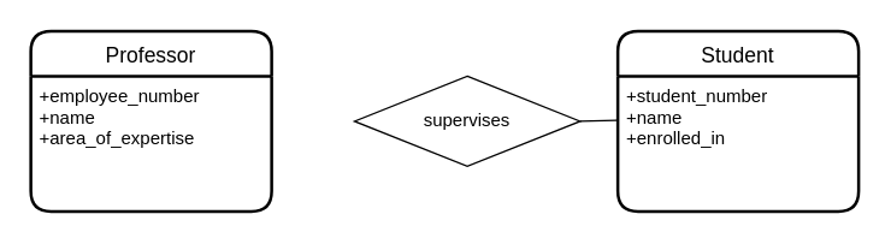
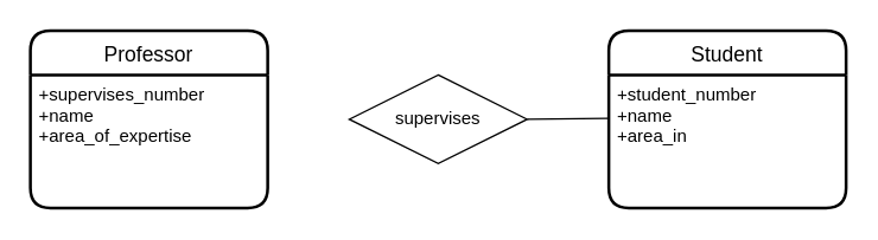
  <mxCell id="0" />
  <mxCell id="1" parent="0" />
  <mxCell id="2" style="edgeStyle=none;rounded=0;orthogonalLoop=1;jettySize=auto;html=1;exitX=1;exitY=0.5;exitDx=0;exitDy=0;entryX=0.001;entryY=0.326;entryDx=0;entryDy=0;entryPerimeter=0;startArrow=none;startFill=0;endArrow=none;endFill=0;" parent="1" source="3" target="5" edge="1"><mxGeometry relative="1" as="geometry" /></mxCell>
- <mxCell id="3" value="supervises" style="shape=rhombus;perimeter=rhombusPerimeter;whiteSpace=wrap;html=1;align=center;" parent="1" vertex="1"><mxGeometry x="235" y="50" width="150" height="60" as="geometry" /></mxCell>
+ <mxCell id="3" value="supervises" style="shape=rhombus;perimeter=rhombusPerimeter;whiteSpace=wrap;html=1;align=center;" parent="1" vertex="1"><mxGeometry x="235" y="50" width="120" height="60" as="geometry" /></mxCell>
  <mxCell id="4" value="Student" style="swimlane;childLayout=stackLayout;horizontal=1;startSize=30;horizontalStack=0;rounded=1;fontSize=14;fontStyle=0;strokeWidth=2;resizeParent=0;resizeLast=1;shadow=0;dashed=0;align=center;" parent="1" vertex="1"><mxGeometry x="410" y="20" width="160" height="120" as="geometry" /></mxCell>
- <mxCell id="5" value="+student_number&#10;+name&#10;+enrolled_in" style="align=left;strokeColor=none;fillColor=none;spacingLeft=4;fontSize=12;verticalAlign=top;resizable=0;rotatable=0;part=1;" parent="4" vertex="1"><mxGeometry y="30" width="160" height="90" as="geometry" /></mxCell>
+ <mxCell id="5" value="+student_number&#10;+name&#10;+area_in" style="align=left;strokeColor=none;fillColor=none;spacingLeft=4;fontSize=12;verticalAlign=top;resizable=0;rotatable=0;part=1;" parent="4" vertex="1"><mxGeometry y="30" width="160" height="90" as="geometry" /></mxCell>
  <mxCell id="6" value="Professor" style="swimlane;childLayout=stackLayout;horizontal=1;startSize=30;horizontalStack=0;rounded=1;fontSize=14;fontStyle=0;strokeWidth=2;resizeParent=0;resizeLast=1;shadow=0;dashed=0;align=center;" parent="1" vertex="1"><mxGeometry x="20" y="20" width="160" height="120" as="geometry" /></mxCell>
- <mxCell id="7" value="+employee_number&#10;+name&#10;+area_of_expertise" style="align=left;strokeColor=none;fillColor=none;spacingLeft=4;fontSize=12;verticalAlign=top;resizable=0;rotatable=0;part=1;" parent="6" vertex="1"><mxGeometry y="30" width="160" height="90" as="geometry" /></mxCell>
+ <mxCell id="7" value="+supervises_number&#10;+name&#10;+area_of_expertise" style="align=left;strokeColor=none;fillColor=none;spacingLeft=4;fontSize=12;verticalAlign=top;resizable=0;rotatable=0;part=1;" parent="6" vertex="1"><mxGeometry y="30" width="160" height="90" as="geometry" /></mxCell>
